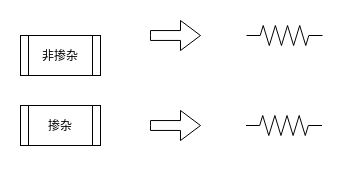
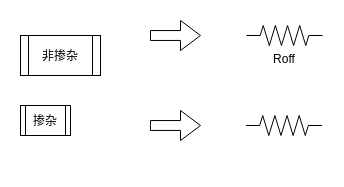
  <mxCell id="0" />
  <mxCell id="1" parent="0" />
  <mxCell id="2" value="非掺杂" style="shape=process;backgroundOutline=1;verticalAlign=middle;" parent="1" vertex="1"><mxGeometry x="20" y="35" width="80" height="40" as="geometry" /></mxCell>
- <mxCell id="3" value="掺杂" style="shape=process;backgroundOutline=1;verticalAlign=middle;" parent="1" vertex="1"><mxGeometry x="20" y="105" width="80" height="40" as="geometry" /></mxCell>
+ <mxCell id="3" value="掺杂" style="shape=process;backgroundOutline=1;verticalAlign=middle;" parent="1" vertex="1"><mxGeometry x="20" y="105" width="50" height="30" as="geometry" /></mxCell>
  <mxCell id="4" value="" style="shadow=0;dashed=0;align=center;verticalAlign=middle;shape=mxgraph.arrows2.arrow;dy=0.67;dx=20;notch=0;" parent="1" vertex="1"><mxGeometry x="150" y="20" width="50" height="30" as="geometry" /></mxCell>
  <mxCell id="5" value="" style="shadow=0;dashed=0;align=center;verticalAlign=middle;shape=mxgraph.arrows2.arrow;dy=0.67;dx=20;notch=0;" parent="1" vertex="1"><mxGeometry x="150" y="110" width="50" height="30" as="geometry" /></mxCell>
  <mxCell id="6" value="" style="group" vertex="1" connectable="0" parent="1"><mxGeometry x="245.5" y="115" width="76" height="50" as="geometry" /></mxCell>
  <mxCell id="7" value="" style="pointerEvents=1;verticalLabelPosition=bottom;shadow=0;dashed=0;align=center;verticalAlign=top;shape=mxgraph.electrical.resistors.resistor_2;" parent="6" vertex="1"><mxGeometry width="76" height="20" as="geometry" /></mxCell>
  <mxCell id="8" value="" style="group" vertex="1" connectable="0" parent="1"><mxGeometry x="246" y="25" width="76" height="50" as="geometry" /></mxCell>
  <mxCell id="9" value="" style="pointerEvents=1;verticalLabelPosition=bottom;shadow=0;dashed=0;align=center;verticalAlign=top;shape=mxgraph.electrical.resistors.resistor_2;" parent="8" vertex="1"><mxGeometry width="76" height="20" as="geometry" /></mxCell>
+ <mxCell id="10" value="Roff" style="text;strokeColor=none;fillColor=none;align=center;verticalAlign=top;rounded=0;" parent="8" vertex="1"><mxGeometry x="8" y="20" width="60" height="30" as="geometry" /></mxCell>
